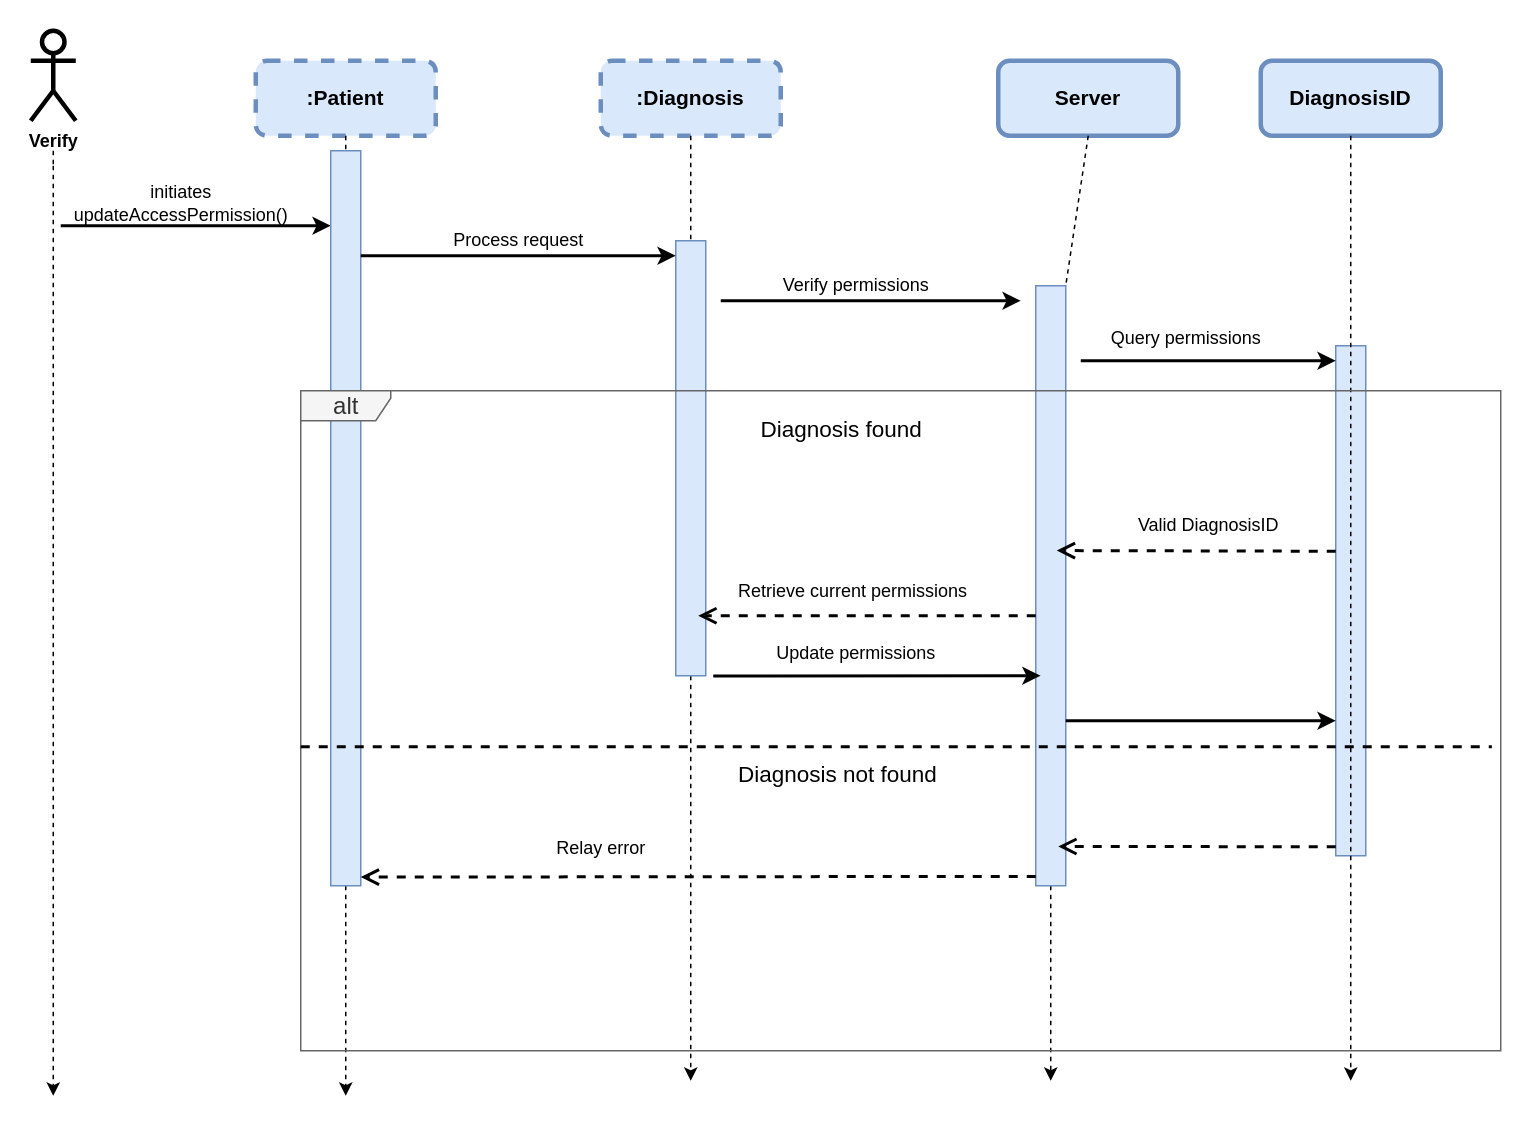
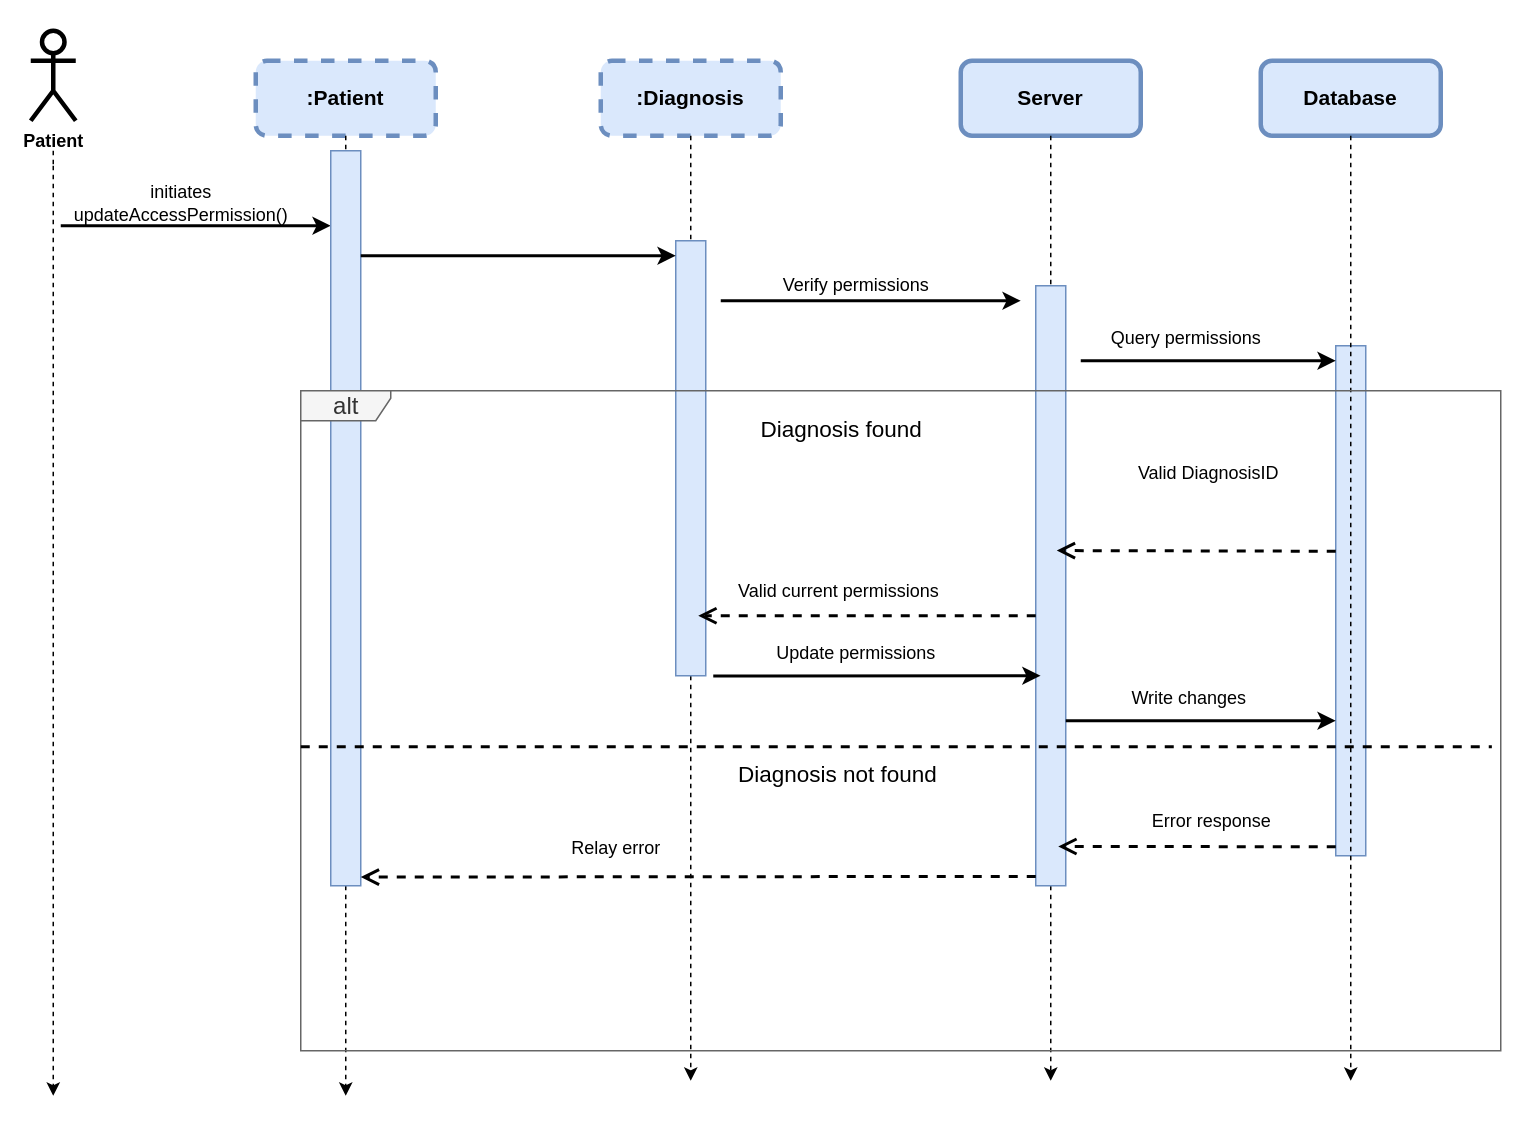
  <mxCell id="0" />
  <mxCell id="1" parent="0" />
- <mxCell id="2" value="&lt;b&gt;Verify&lt;br&gt;&lt;/b&gt;" style="shape=umlActor;verticalLabelPosition=bottom;verticalAlign=top;html=1;outlineConnect=0;strokeWidth=3;rounded=1;" parent="1" vertex="1"><mxGeometry x="20" y="20" width="30" height="60" as="geometry" /></mxCell>
+ <mxCell id="2" value="&lt;b&gt;Patient&lt;br&gt;&lt;/b&gt;" style="shape=umlActor;verticalLabelPosition=bottom;verticalAlign=top;html=1;outlineConnect=0;strokeWidth=3;rounded=1;" parent="1" vertex="1"><mxGeometry x="20" y="20" width="30" height="60" as="geometry" /></mxCell>
  <mxCell id="3" style="edgeStyle=none;html=1;dashed=1;strokeWidth=1;startArrow=none;" parent="1" edge="1"><mxGeometry relative="1" as="geometry"><mxPoint x="35" y="730" as="targetPoint" /><Array as="points"><mxPoint x="35" y="150" /></Array><mxPoint x="35" y="110" as="sourcePoint" /></mxGeometry></mxCell>
  <mxCell id="4" value="" style="endArrow=classic;html=1;strokeWidth=2;" parent="1" edge="1"><mxGeometry relative="1" as="geometry"><mxPoint x="40" y="150" as="sourcePoint" /><mxPoint x="220" y="150" as="targetPoint" /></mxGeometry></mxCell>
  <mxCell id="5" value="initiates &lt;br&gt;updateAccessPermission()" style="text;html=1;align=center;verticalAlign=middle;resizable=0;points=[];autosize=1;strokeColor=none;fillColor=none;" parent="1" vertex="1"><mxGeometry x="35" y="115" width="170" height="40" as="geometry" /></mxCell>
  <mxCell id="6" value="&lt;span style=&quot;font-size: 14px;&quot;&gt;&lt;b&gt;&lt;font color=&quot;#000000&quot;&gt;:Patient&lt;/font&gt;&lt;/b&gt;&lt;/span&gt;" style="rounded=1;whiteSpace=wrap;html=1;strokeWidth=3;fillColor=#dae8fc;strokeColor=#6c8ebf;dashed=1;" parent="1" vertex="1"><mxGeometry x="170" y="40" width="120" height="50" as="geometry" /></mxCell>
  <mxCell id="7" style="edgeStyle=none;html=1;exitX=0.5;exitY=1;exitDx=0;exitDy=0;dashed=1;strokeWidth=1;startArrow=none;" parent="1" source="12" edge="1"><mxGeometry relative="1" as="geometry"><mxPoint x="230" y="730" as="targetPoint" /><Array as="points" /><mxPoint x="45" y="60" as="sourcePoint" /></mxGeometry></mxCell>
  <mxCell id="8" value="&lt;span style=&quot;font-size: 14px;&quot;&gt;&lt;b&gt;&lt;font color=&quot;#000000&quot;&gt;:Diagnosis&lt;/font&gt;&lt;/b&gt;&lt;/span&gt;" style="rounded=1;whiteSpace=wrap;html=1;strokeWidth=3;fillColor=#dae8fc;strokeColor=#6c8ebf;dashed=1;" parent="1" vertex="1"><mxGeometry x="400" y="40" width="120" height="50" as="geometry" /></mxCell>
  <mxCell id="9" style="edgeStyle=none;html=1;dashed=1;strokeWidth=1;" parent="1" source="8" edge="1"><mxGeometry relative="1" as="geometry"><mxPoint x="460" y="720" as="targetPoint" /><Array as="points" /><mxPoint x="440" y="100" as="sourcePoint" /></mxGeometry></mxCell>
  <mxCell id="10" value="" style="html=1;points=[];perimeter=orthogonalPerimeter;fontSize=13;fillColor=#dae8fc;strokeColor=#6c8ebf;" parent="1" vertex="1"><mxGeometry x="450" y="160" width="20" height="290" as="geometry" /></mxCell>
  <mxCell id="11" value="" style="edgeStyle=none;html=1;exitX=0.5;exitY=1;exitDx=0;exitDy=0;dashed=1;strokeWidth=1;endArrow=none;" parent="1" source="6" target="12" edge="1"><mxGeometry relative="1" as="geometry"><mxPoint x="230" y="570" as="targetPoint" /><Array as="points" /><mxPoint x="230" y="90" as="sourcePoint" /></mxGeometry></mxCell>
  <mxCell id="12" value="" style="html=1;points=[];perimeter=orthogonalPerimeter;fontSize=13;fillColor=#dae8fc;strokeColor=#6c8ebf;" parent="1" vertex="1"><mxGeometry x="220" y="100" width="20" height="490" as="geometry" /></mxCell>
  <mxCell id="13" value="" style="endArrow=classic;html=1;strokeWidth=2;" parent="1" edge="1"><mxGeometry relative="1" as="geometry"><mxPoint x="240" y="170" as="sourcePoint" /><mxPoint x="450" y="170" as="targetPoint" /><Array as="points"><mxPoint x="340" y="170" /></Array></mxGeometry></mxCell>
- <mxCell id="14" value="Process request" style="text;html=1;align=center;verticalAlign=middle;resizable=0;points=[];autosize=1;strokeColor=none;fillColor=none;" parent="1" vertex="1"><mxGeometry x="290" y="145" width="110" height="30" as="geometry" /></mxCell>
- <mxCell id="15" value="&lt;span style=&quot;font-size: 14px;&quot;&gt;&lt;b&gt;&lt;font color=&quot;#000000&quot;&gt;Server&lt;/font&gt;&lt;/b&gt;&lt;/span&gt;" style="rounded=1;whiteSpace=wrap;html=1;strokeWidth=3;fillColor=#dae8fc;strokeColor=#6c8ebf;" parent="1" vertex="1"><mxGeometry x="665" y="40" width="120" height="50" as="geometry" /></mxCell>
+ <mxCell id="15" value="&lt;span style=&quot;font-size: 14px;&quot;&gt;&lt;b&gt;&lt;font color=&quot;#000000&quot;&gt;Server&lt;/font&gt;&lt;/b&gt;&lt;/span&gt;" style="rounded=1;whiteSpace=wrap;html=1;strokeWidth=3;fillColor=#dae8fc;strokeColor=#6c8ebf;" parent="1" vertex="1"><mxGeometry x="640" y="40" width="120" height="50" as="geometry" /></mxCell>
  <mxCell id="16" value="" style="endArrow=classic;html=1;strokeWidth=2;" parent="1" edge="1"><mxGeometry relative="1" as="geometry"><mxPoint x="480" y="200" as="sourcePoint" /><mxPoint x="680" y="200" as="targetPoint" /><Array as="points" /></mxGeometry></mxCell>
  <mxCell id="17" style="edgeStyle=none;html=1;dashed=1;strokeWidth=1;exitX=0.5;exitY=1;exitDx=0;exitDy=0;startArrow=none;" parent="1" source="19" edge="1"><mxGeometry relative="1" as="geometry"><mxPoint x="700" y="720" as="targetPoint" /><Array as="points"><mxPoint x="700" y="720" /></Array><mxPoint x="470" y="100" as="sourcePoint" /></mxGeometry></mxCell>
  <mxCell id="18" value="" style="edgeStyle=none;html=1;dashed=1;strokeWidth=1;exitX=0.5;exitY=1;exitDx=0;exitDy=0;endArrow=none;" parent="1" source="15" target="19" edge="1"><mxGeometry relative="1" as="geometry"><mxPoint x="700" y="720" as="targetPoint" /><Array as="points" /><mxPoint x="700" y="90" as="sourcePoint" /></mxGeometry></mxCell>
  <mxCell id="19" value="" style="html=1;points=[];perimeter=orthogonalPerimeter;fontSize=13;fillColor=#dae8fc;strokeColor=#6c8ebf;" parent="1" vertex="1"><mxGeometry x="690" y="190" width="20" height="400" as="geometry" /></mxCell>
  <mxCell id="20" value="" style="edgeStyle=none;html=1;dashed=1;strokeWidth=1;startArrow=none;endArrow=none;" parent="1" edge="1"><mxGeometry relative="1" as="geometry"><mxPoint x="35" y="110" as="targetPoint" /><Array as="points" /><mxPoint x="35" y="100" as="sourcePoint" /></mxGeometry></mxCell>
  <mxCell id="21" value="Verify permissions" style="text;html=1;align=center;verticalAlign=middle;resizable=0;points=[];autosize=1;strokeColor=none;fillColor=none;" parent="1" vertex="1"><mxGeometry x="510" y="175" width="120" height="30" as="geometry" /></mxCell>
- <mxCell id="22" value="&lt;span style=&quot;font-size: 14px;&quot;&gt;&lt;b&gt;&lt;font color=&quot;#000000&quot;&gt;DiagnosisID&lt;/font&gt;&lt;/b&gt;&lt;/span&gt;" style="rounded=1;whiteSpace=wrap;html=1;strokeWidth=3;fillColor=#dae8fc;strokeColor=#6c8ebf;" parent="1" vertex="1"><mxGeometry x="840" y="40" width="120" height="50" as="geometry" /></mxCell>
+ <mxCell id="22" value="&lt;span style=&quot;font-size: 14px;&quot;&gt;&lt;b&gt;&lt;font color=&quot;#000000&quot;&gt;Database&lt;/font&gt;&lt;/b&gt;&lt;/span&gt;" style="rounded=1;whiteSpace=wrap;html=1;strokeWidth=3;fillColor=#dae8fc;strokeColor=#6c8ebf;" parent="1" vertex="1"><mxGeometry x="840" y="40" width="120" height="50" as="geometry" /></mxCell>
  <mxCell id="23" value="" style="html=1;points=[];perimeter=orthogonalPerimeter;fontSize=13;fillColor=#dae8fc;strokeColor=#6c8ebf;" parent="1" vertex="1"><mxGeometry x="890" y="230" width="20" height="340" as="geometry" /></mxCell>
  <mxCell id="24" style="edgeStyle=none;html=1;dashed=1;strokeWidth=1;exitX=0.5;exitY=1;exitDx=0;exitDy=0;" parent="1" source="22" edge="1"><mxGeometry relative="1" as="geometry"><mxPoint x="900" y="720" as="targetPoint" /><Array as="points" /><mxPoint x="470" y="100" as="sourcePoint" /></mxGeometry></mxCell>
  <mxCell id="25" value="" style="endArrow=classic;html=1;strokeWidth=2;" parent="1" target="23" edge="1"><mxGeometry relative="1" as="geometry"><mxPoint x="720" y="240" as="sourcePoint" /><mxPoint x="890" y="230" as="targetPoint" /><Array as="points" /></mxGeometry></mxCell>
  <mxCell id="26" value="Query permissions" style="text;html=1;align=center;verticalAlign=middle;resizable=0;points=[];autosize=1;strokeColor=none;fillColor=none;" parent="1" vertex="1"><mxGeometry x="730" y="210" width="120" height="30" as="geometry" /></mxCell>
  <mxCell id="27" value="&lt;font style=&quot;font-size: 16px;&quot;&gt;alt&lt;/font&gt;" style="shape=umlFrame;tabWidth=110;tabHeight=30;tabPosition=left;html=1;boundedLbl=1;labelInHeader=1;width=60;height=20;rounded=0;shadow=0;glass=0;sketch=0;fontSize=15;fillColor=#f5f5f5;fontColor=#333333;strokeColor=#666666;" parent="1" vertex="1"><mxGeometry x="200" y="260" width="800" height="440" as="geometry" /></mxCell>
  <mxCell id="28" value="Diagnosis found" style="text;rounded=0;shadow=0;glass=0;sketch=0;fontSize=15;" parent="27" vertex="1"><mxGeometry width="100" height="20" relative="1" as="geometry"><mxPoint x="305" y="10" as="offset" /></mxGeometry></mxCell>
  <mxCell id="29" value="" style="line;strokeWidth=2;dashed=1;labelPosition=center;verticalLabelPosition=bottom;align=left;verticalAlign=top;spacingLeft=20;spacingTop=15;rounded=0;shadow=0;glass=0;sketch=0;fontSize=16;" parent="27" vertex="1"><mxGeometry x="0.001" y="228.464" width="794.074" height="17.6" as="geometry" /></mxCell>
  <mxCell id="30" value="Diagnosis not found" style="text;rounded=0;shadow=0;glass=0;sketch=0;fontSize=15;" parent="27" vertex="1"><mxGeometry width="100" height="60" relative="1" as="geometry"><mxPoint x="290" y="240" as="offset" /></mxGeometry></mxCell>
- <mxCell id="31" value="Valid DiagnosisID" style="text;html=1;align=center;verticalAlign=middle;resizable=0;points=[];autosize=1;strokeColor=none;fillColor=none;" parent="27" vertex="1"><mxGeometry x="545.001" y="75.119" width="120" height="30" as="geometry" /></mxCell>
+ <mxCell id="31" value="Valid DiagnosisID" style="text;html=1;align=center;verticalAlign=middle;resizable=0;points=[];autosize=1;strokeColor=none;fillColor=none;" parent="27" vertex="1"><mxGeometry x="545.001" y="40.119" width="120" height="30" as="geometry" /></mxCell>
  <mxCell id="32" value="" style="html=1;verticalAlign=bottom;endArrow=open;dashed=1;endSize=8;strokeWidth=2;fontSize=13;entryX=1.042;entryY=0.315;entryDx=0;entryDy=0;entryPerimeter=0;" parent="27" edge="1"><mxGeometry x="0.422" relative="1" as="geometry"><mxPoint x="690" y="107" as="sourcePoint" /><mxPoint x="504.006" y="106.545" as="targetPoint" /><mxPoint as="offset" /></mxGeometry></mxCell>
- <mxCell id="33" value="Retrieve current permissions" style="text;whiteSpace=wrap;html=1;" parent="27" vertex="1"><mxGeometry x="289.998" y="119.997" width="249.351" height="62.857" as="geometry" /></mxCell>
+ <mxCell id="33" value="Valid current permissions" style="text;whiteSpace=wrap;html=1;" parent="27" vertex="1"><mxGeometry x="289.998" y="119.997" width="249.351" height="62.857" as="geometry" /></mxCell>
  <mxCell id="34" value="" style="html=1;verticalAlign=bottom;endArrow=open;dashed=1;endSize=8;strokeWidth=2;fontSize=13;entryX=1.042;entryY=0.315;entryDx=0;entryDy=0;entryPerimeter=0;" parent="27" edge="1"><mxGeometry x="0.422" relative="1" as="geometry"><mxPoint x="490" y="323.77" as="sourcePoint" /><mxPoint x="40.001" y="324.217" as="targetPoint" /><mxPoint as="offset" /></mxGeometry></mxCell>
  <mxCell id="35" value="" style="html=1;verticalAlign=bottom;endArrow=open;dashed=1;endSize=8;strokeWidth=2;fontSize=13;entryX=1.042;entryY=0.315;entryDx=0;entryDy=0;entryPerimeter=0;" parent="27" edge="1"><mxGeometry x="0.422" relative="1" as="geometry"><mxPoint x="690" y="304" as="sourcePoint" /><mxPoint x="504.998" y="303.811" as="targetPoint" /><mxPoint as="offset" /><Array as="points" /></mxGeometry></mxCell>
+ <mxCell id="36" value="Error response" style="text;html=1;align=center;verticalAlign=middle;resizable=0;points=[];autosize=1;strokeColor=none;fillColor=none;" parent="27" vertex="1"><mxGeometry x="556.665" y="272.386" width="100" height="30" as="geometry" /></mxCell>
  <mxCell id="37" value="" style="html=1;verticalAlign=bottom;endArrow=open;dashed=1;endSize=8;strokeWidth=2;fontSize=13;" parent="27" edge="1"><mxGeometry x="0.422" relative="1" as="geometry"><mxPoint x="490" y="150" as="sourcePoint" /><mxPoint x="265" y="150.0" as="targetPoint" /><mxPoint as="offset" /><Array as="points" /></mxGeometry></mxCell>
- <mxCell id="38" value="Relay error" style="text;html=1;align=center;verticalAlign=middle;resizable=0;points=[];autosize=1;strokeColor=none;fillColor=none;" parent="27" vertex="1"><mxGeometry x="160.001" y="289.997" width="80" height="30" as="geometry" /></mxCell>
+ <mxCell id="38" value="Relay error" style="text;html=1;align=center;verticalAlign=middle;resizable=0;points=[];autosize=1;strokeColor=none;fillColor=none;" parent="27" vertex="1"><mxGeometry x="170.001" y="289.997" width="80" height="30" as="geometry" /></mxCell>
  <mxCell id="39" value="" style="endArrow=classic;html=1;strokeWidth=2;entryX=-0.089;entryY=0.179;entryDx=0;entryDy=0;entryPerimeter=0;" parent="27" edge="1"><mxGeometry relative="1" as="geometry"><mxPoint x="275" y="190.18" as="sourcePoint" /><mxPoint x="493.22" y="190.0" as="targetPoint" /></mxGeometry></mxCell>
  <mxCell id="40" value="Update permissions" style="text;html=1;align=center;verticalAlign=middle;resizable=0;points=[];autosize=1;strokeColor=none;fillColor=none;" parent="27" vertex="1"><mxGeometry x="305.001" y="159.997" width="130" height="30" as="geometry" /></mxCell>
  <mxCell id="41" value="" style="endArrow=classic;html=1;strokeWidth=2;" parent="27" edge="1"><mxGeometry relative="1" as="geometry"><mxPoint x="510" y="220" as="sourcePoint" /><mxPoint x="690" y="220" as="targetPoint" /></mxGeometry></mxCell>
+ <mxCell id="42" value="Write changes" style="text;html=1;align=center;verticalAlign=middle;resizable=0;points=[];autosize=1;strokeColor=none;fillColor=none;" parent="27" vertex="1"><mxGeometry x="541.66" y="190" width="100" height="30" as="geometry" /></mxCell>
